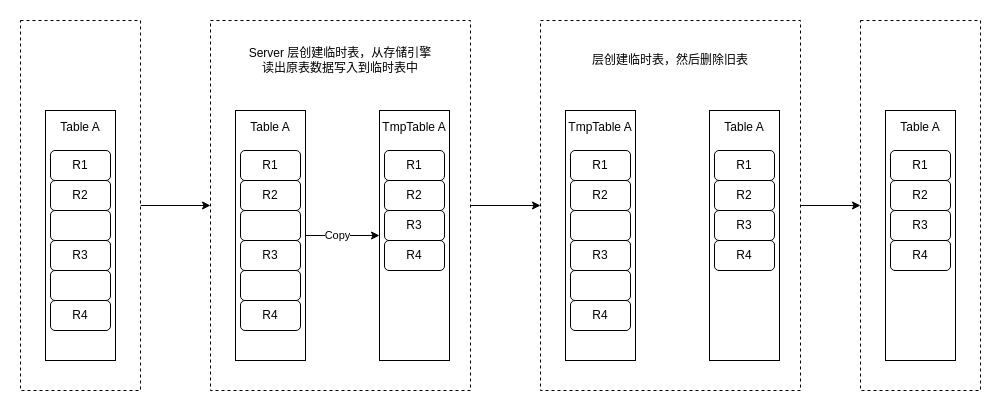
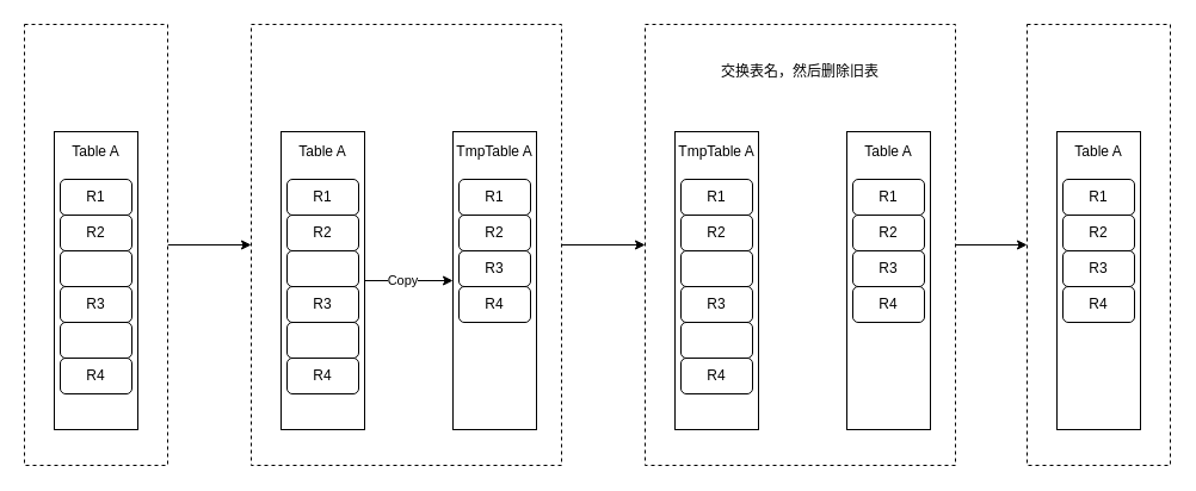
  <mxCell id="0" />
  <mxCell id="1" parent="0" />
  <mxCell id="2" style="edgeStyle=orthogonalEdgeStyle;rounded=0;orthogonalLoop=1;jettySize=auto;html=1;entryX=0;entryY=0.5;entryDx=0;entryDy=0;" parent="1" source="3" target="12" edge="1"><mxGeometry relative="1" as="geometry" /></mxCell>
  <mxCell id="3" value="" style="rounded=0;whiteSpace=wrap;html=1;dashed=1;" parent="1" vertex="1"><mxGeometry x="20" y="20" width="120" height="370" as="geometry" /></mxCell>
  <mxCell id="4" value="Table A&lt;br&gt;&lt;br&gt;&lt;br&gt;&lt;br&gt;&lt;br&gt;&lt;br&gt;&lt;br&gt;&lt;br&gt;&lt;br&gt;&lt;br&gt;&lt;br&gt;&lt;br&gt;&lt;br&gt;&lt;br&gt;&lt;br&gt;&lt;br&gt;" style="rounded=0;whiteSpace=wrap;html=1;" parent="1" vertex="1"><mxGeometry x="45" y="110" width="70" height="250" as="geometry" /></mxCell>
  <mxCell id="5" value="R1" style="rounded=1;whiteSpace=wrap;html=1;" parent="1" vertex="1"><mxGeometry x="50" y="150" width="60" height="30" as="geometry" /></mxCell>
  <mxCell id="6" value="R2" style="rounded=1;whiteSpace=wrap;html=1;" parent="1" vertex="1"><mxGeometry x="50" y="180" width="60" height="30" as="geometry" /></mxCell>
  <mxCell id="7" value="" style="rounded=1;whiteSpace=wrap;html=1;" parent="1" vertex="1"><mxGeometry x="50" y="210" width="60" height="30" as="geometry" /></mxCell>
  <mxCell id="8" value="R3" style="rounded=1;whiteSpace=wrap;html=1;" parent="1" vertex="1"><mxGeometry x="50" y="240" width="60" height="30" as="geometry" /></mxCell>
  <mxCell id="9" value="" style="rounded=1;whiteSpace=wrap;html=1;" parent="1" vertex="1"><mxGeometry x="50" y="270" width="60" height="30" as="geometry" /></mxCell>
  <mxCell id="10" value="R4" style="rounded=1;whiteSpace=wrap;html=1;" parent="1" vertex="1"><mxGeometry x="50" y="300" width="60" height="30" as="geometry" /></mxCell>
  <mxCell id="11" style="edgeStyle=orthogonalEdgeStyle;rounded=0;orthogonalLoop=1;jettySize=auto;html=1;entryX=0;entryY=0.5;entryDx=0;entryDy=0;" parent="1" source="12" target="29" edge="1"><mxGeometry relative="1" as="geometry" /></mxCell>
  <mxCell id="12" value="" style="rounded=0;whiteSpace=wrap;html=1;dashed=1;" parent="1" vertex="1"><mxGeometry x="210" y="20" width="260" height="370" as="geometry" /></mxCell>
  <mxCell id="13" style="edgeStyle=orthogonalEdgeStyle;rounded=0;orthogonalLoop=1;jettySize=auto;html=1;" parent="1" source="15" target="22" edge="1"><mxGeometry relative="1" as="geometry" /></mxCell>
  <mxCell id="14" value="Copy" style="edgeLabel;html=1;align=center;verticalAlign=middle;resizable=0;points=[];" parent="13" vertex="1" connectable="0"><mxGeometry x="-0.162" y="1" relative="1" as="geometry"><mxPoint as="offset" /></mxGeometry></mxCell>
  <mxCell id="15" value="Table A&lt;br&gt;&lt;br&gt;&lt;br&gt;&lt;br&gt;&lt;br&gt;&lt;br&gt;&lt;br&gt;&lt;br&gt;&lt;br&gt;&lt;br&gt;&lt;br&gt;&lt;br&gt;&lt;br&gt;&lt;br&gt;&lt;br&gt;&lt;br&gt;" style="rounded=0;whiteSpace=wrap;html=1;" parent="1" vertex="1"><mxGeometry x="235" y="110" width="70" height="250" as="geometry" /></mxCell>
  <mxCell id="16" value="R1" style="rounded=1;whiteSpace=wrap;html=1;" parent="1" vertex="1"><mxGeometry x="240" y="150" width="60" height="30" as="geometry" /></mxCell>
  <mxCell id="17" value="R2" style="rounded=1;whiteSpace=wrap;html=1;" parent="1" vertex="1"><mxGeometry x="240" y="180" width="60" height="30" as="geometry" /></mxCell>
  <mxCell id="18" value="" style="rounded=1;whiteSpace=wrap;html=1;" parent="1" vertex="1"><mxGeometry x="240" y="210" width="60" height="30" as="geometry" /></mxCell>
  <mxCell id="19" value="R3" style="rounded=1;whiteSpace=wrap;html=1;" parent="1" vertex="1"><mxGeometry x="240" y="240" width="60" height="30" as="geometry" /></mxCell>
  <mxCell id="20" value="" style="rounded=1;whiteSpace=wrap;html=1;" parent="1" vertex="1"><mxGeometry x="240" y="270" width="60" height="30" as="geometry" /></mxCell>
  <mxCell id="21" value="R4" style="rounded=1;whiteSpace=wrap;html=1;" parent="1" vertex="1"><mxGeometry x="240" y="300" width="60" height="30" as="geometry" /></mxCell>
  <mxCell id="22" value="TmpTable A&lt;br&gt;&lt;br&gt;&lt;br&gt;&lt;br&gt;&lt;br&gt;&lt;br&gt;&lt;br&gt;&lt;br&gt;&lt;br&gt;&lt;br&gt;&lt;br&gt;&lt;br&gt;&lt;br&gt;&lt;br&gt;&lt;br&gt;&lt;br&gt;" style="rounded=0;whiteSpace=wrap;html=1;" parent="1" vertex="1"><mxGeometry x="379" y="110" width="70" height="250" as="geometry" /></mxCell>
  <mxCell id="23" value="R1" style="rounded=1;whiteSpace=wrap;html=1;" parent="1" vertex="1"><mxGeometry x="384" y="150" width="60" height="30" as="geometry" /></mxCell>
  <mxCell id="24" value="R2" style="rounded=1;whiteSpace=wrap;html=1;" parent="1" vertex="1"><mxGeometry x="384" y="180" width="60" height="30" as="geometry" /></mxCell>
  <mxCell id="25" value="R3" style="rounded=1;whiteSpace=wrap;html=1;" parent="1" vertex="1"><mxGeometry x="384" y="210" width="60" height="30" as="geometry" /></mxCell>
  <mxCell id="26" value="R4" style="rounded=1;whiteSpace=wrap;html=1;" parent="1" vertex="1"><mxGeometry x="384" y="240" width="60" height="30" as="geometry" /></mxCell>
- <mxCell id="27" value="Server 层创建临时表，从存储引擎读出原表数据写入到临时表中" style="text;html=1;strokeColor=none;fillColor=none;align=center;verticalAlign=middle;whiteSpace=wrap;rounded=0;" parent="1" vertex="1"><mxGeometry x="245" y="50" width="190" height="20" as="geometry" /></mxCell>
  <mxCell id="28" style="edgeStyle=orthogonalEdgeStyle;rounded=0;orthogonalLoop=1;jettySize=auto;html=1;entryX=0;entryY=0.5;entryDx=0;entryDy=0;" parent="1" source="29" target="43" edge="1"><mxGeometry relative="1" as="geometry" /></mxCell>
  <mxCell id="29" value="" style="rounded=0;whiteSpace=wrap;html=1;dashed=1;" parent="1" vertex="1"><mxGeometry x="540" y="20" width="260" height="370" as="geometry" /></mxCell>
  <mxCell id="30" value="TmpTable A&lt;br&gt;&lt;br&gt;&lt;br&gt;&lt;br&gt;&lt;br&gt;&lt;br&gt;&lt;br&gt;&lt;br&gt;&lt;br&gt;&lt;br&gt;&lt;br&gt;&lt;br&gt;&lt;br&gt;&lt;br&gt;&lt;br&gt;&lt;br&gt;" style="rounded=0;whiteSpace=wrap;html=1;" parent="1" vertex="1"><mxGeometry x="565" y="110" width="70" height="250" as="geometry" /></mxCell>
  <mxCell id="31" value="R1" style="rounded=1;whiteSpace=wrap;html=1;" parent="1" vertex="1"><mxGeometry x="570" y="150" width="60" height="30" as="geometry" /></mxCell>
  <mxCell id="32" value="R2" style="rounded=1;whiteSpace=wrap;html=1;" parent="1" vertex="1"><mxGeometry x="570" y="180" width="60" height="30" as="geometry" /></mxCell>
  <mxCell id="33" value="" style="rounded=1;whiteSpace=wrap;html=1;" parent="1" vertex="1"><mxGeometry x="570" y="210" width="60" height="30" as="geometry" /></mxCell>
  <mxCell id="34" value="R3" style="rounded=1;whiteSpace=wrap;html=1;" parent="1" vertex="1"><mxGeometry x="570" y="240" width="60" height="30" as="geometry" /></mxCell>
  <mxCell id="35" value="" style="rounded=1;whiteSpace=wrap;html=1;" parent="1" vertex="1"><mxGeometry x="570" y="270" width="60" height="30" as="geometry" /></mxCell>
  <mxCell id="36" value="R4" style="rounded=1;whiteSpace=wrap;html=1;" parent="1" vertex="1"><mxGeometry x="570" y="300" width="60" height="30" as="geometry" /></mxCell>
  <mxCell id="37" value="Table A&lt;br&gt;&lt;br&gt;&lt;br&gt;&lt;br&gt;&lt;br&gt;&lt;br&gt;&lt;br&gt;&lt;br&gt;&lt;br&gt;&lt;br&gt;&lt;br&gt;&lt;br&gt;&lt;br&gt;&lt;br&gt;&lt;br&gt;&lt;br&gt;" style="rounded=0;whiteSpace=wrap;html=1;" parent="1" vertex="1"><mxGeometry x="709" y="110" width="70" height="250" as="geometry" /></mxCell>
  <mxCell id="38" value="R1" style="rounded=1;whiteSpace=wrap;html=1;" parent="1" vertex="1"><mxGeometry x="714" y="150" width="60" height="30" as="geometry" /></mxCell>
  <mxCell id="39" value="R2" style="rounded=1;whiteSpace=wrap;html=1;" parent="1" vertex="1"><mxGeometry x="714" y="180" width="60" height="30" as="geometry" /></mxCell>
  <mxCell id="40" value="R3" style="rounded=1;whiteSpace=wrap;html=1;" parent="1" vertex="1"><mxGeometry x="714" y="210" width="60" height="30" as="geometry" /></mxCell>
  <mxCell id="41" value="R4" style="rounded=1;whiteSpace=wrap;html=1;" parent="1" vertex="1"><mxGeometry x="714" y="240" width="60" height="30" as="geometry" /></mxCell>
- <mxCell id="42" value="层创建临时表，然后删除旧表" style="text;html=1;strokeColor=none;fillColor=none;align=center;verticalAlign=middle;whiteSpace=wrap;rounded=0;" parent="1" vertex="1"><mxGeometry x="575" y="50" width="190" height="20" as="geometry" /></mxCell>
+ <mxCell id="42" value="交换表名，然后删除旧表" style="text;html=1;strokeColor=none;fillColor=none;align=center;verticalAlign=middle;whiteSpace=wrap;rounded=0;" parent="1" vertex="1"><mxGeometry x="575" y="50" width="190" height="20" as="geometry" /></mxCell>
  <mxCell id="43" value="" style="rounded=0;whiteSpace=wrap;html=1;dashed=1;" parent="1" vertex="1"><mxGeometry x="860" y="20" width="120" height="370" as="geometry" /></mxCell>
  <mxCell id="44" value="Table A&lt;br&gt;&lt;br&gt;&lt;br&gt;&lt;br&gt;&lt;br&gt;&lt;br&gt;&lt;br&gt;&lt;br&gt;&lt;br&gt;&lt;br&gt;&lt;br&gt;&lt;br&gt;&lt;br&gt;&lt;br&gt;&lt;br&gt;&lt;br&gt;" style="rounded=0;whiteSpace=wrap;html=1;" parent="1" vertex="1"><mxGeometry x="885" y="110" width="70" height="250" as="geometry" /></mxCell>
  <mxCell id="45" value="R1" style="rounded=1;whiteSpace=wrap;html=1;" parent="1" vertex="1"><mxGeometry x="890" y="150" width="60" height="30" as="geometry" /></mxCell>
  <mxCell id="46" value="R2" style="rounded=1;whiteSpace=wrap;html=1;" parent="1" vertex="1"><mxGeometry x="890" y="180" width="60" height="30" as="geometry" /></mxCell>
  <mxCell id="47" value="R3" style="rounded=1;whiteSpace=wrap;html=1;" parent="1" vertex="1"><mxGeometry x="890" y="210" width="60" height="30" as="geometry" /></mxCell>
  <mxCell id="48" value="R4" style="rounded=1;whiteSpace=wrap;html=1;" parent="1" vertex="1"><mxGeometry x="890" y="240" width="60" height="30" as="geometry" /></mxCell>
